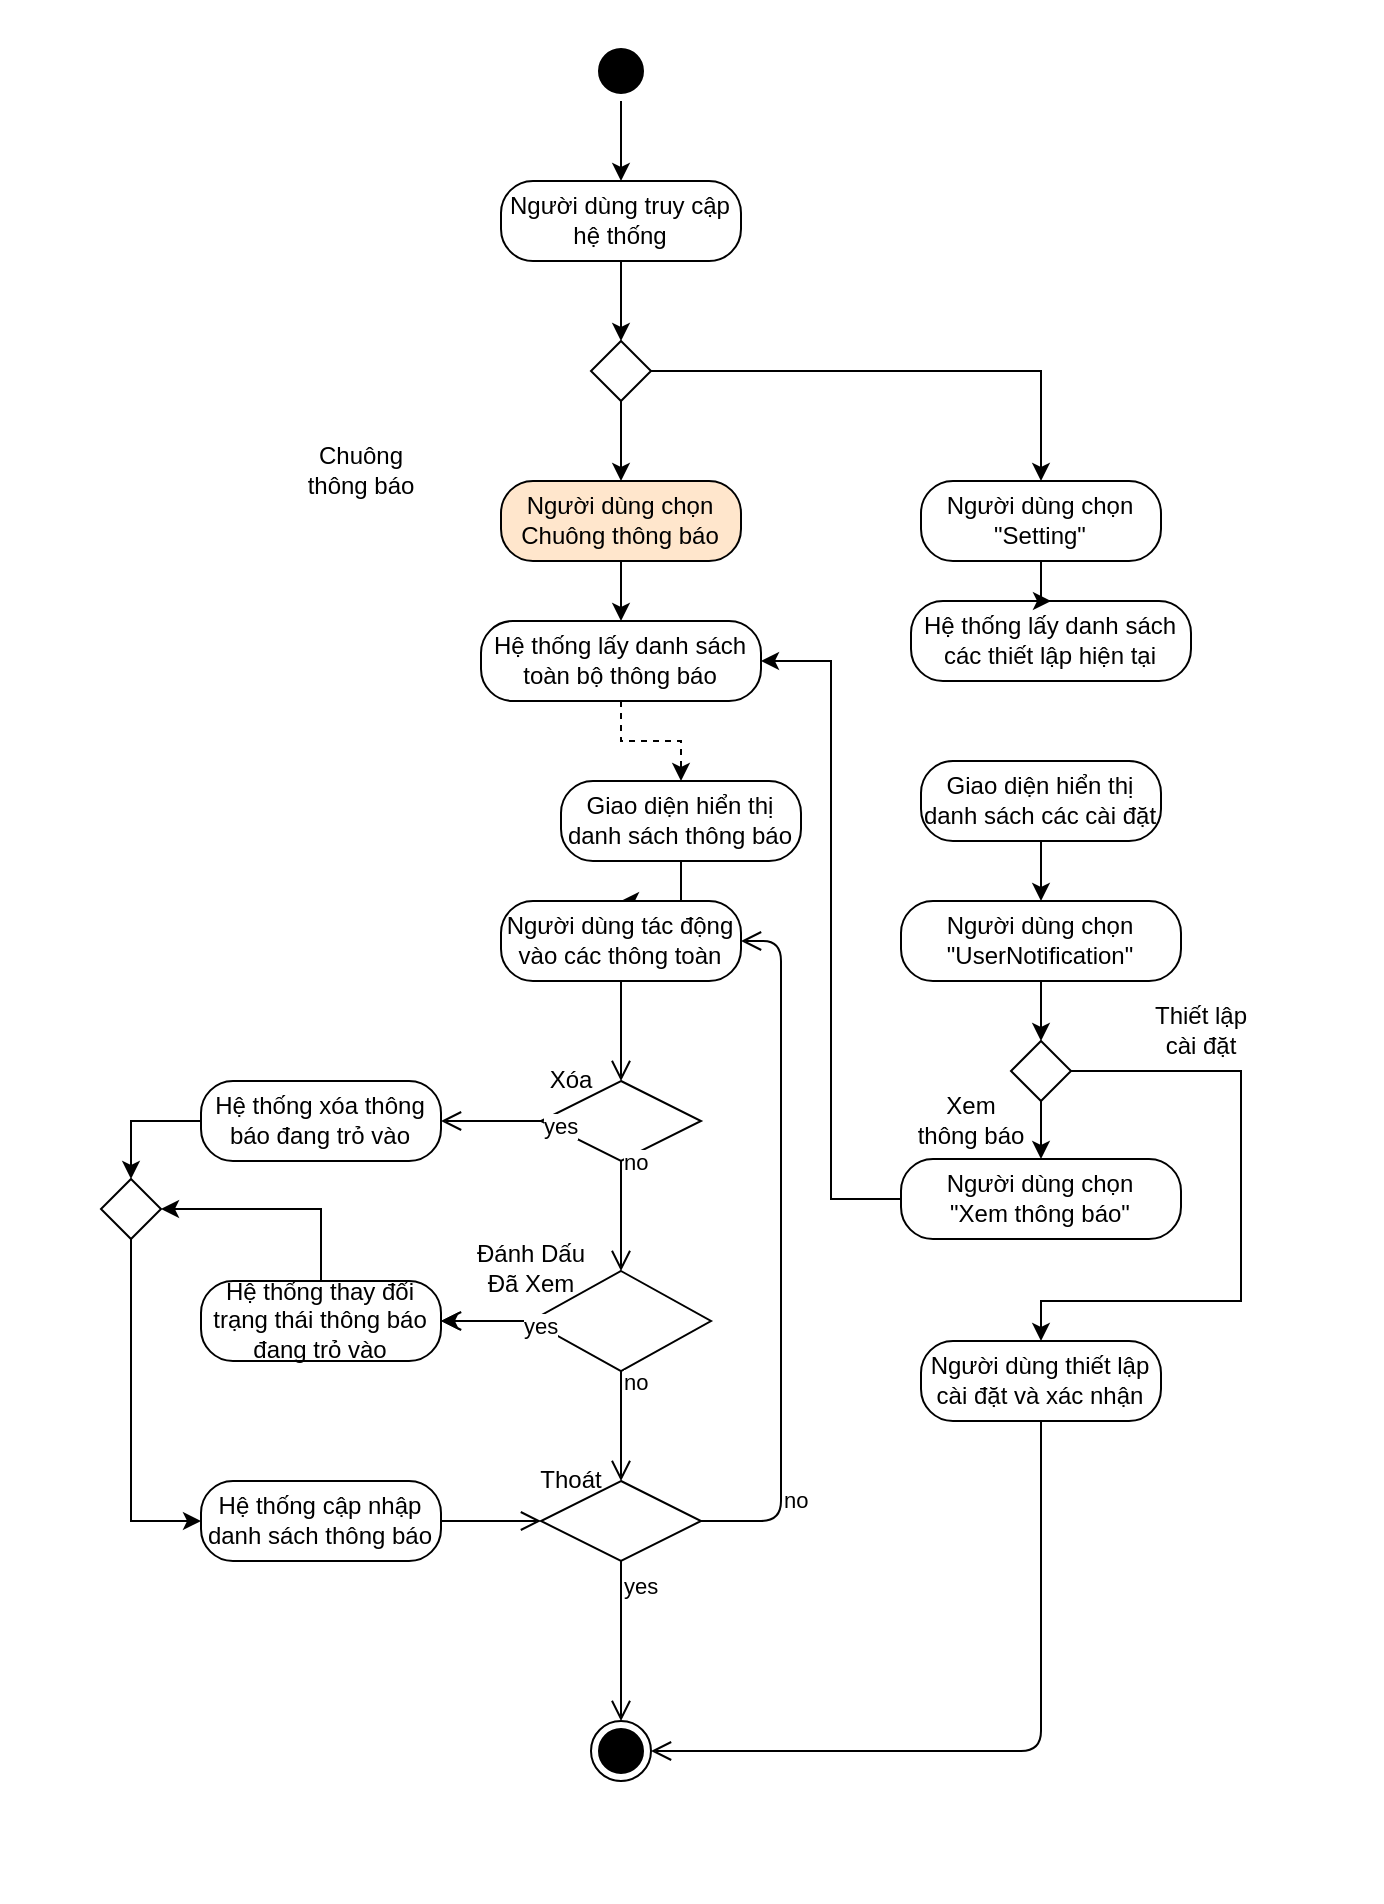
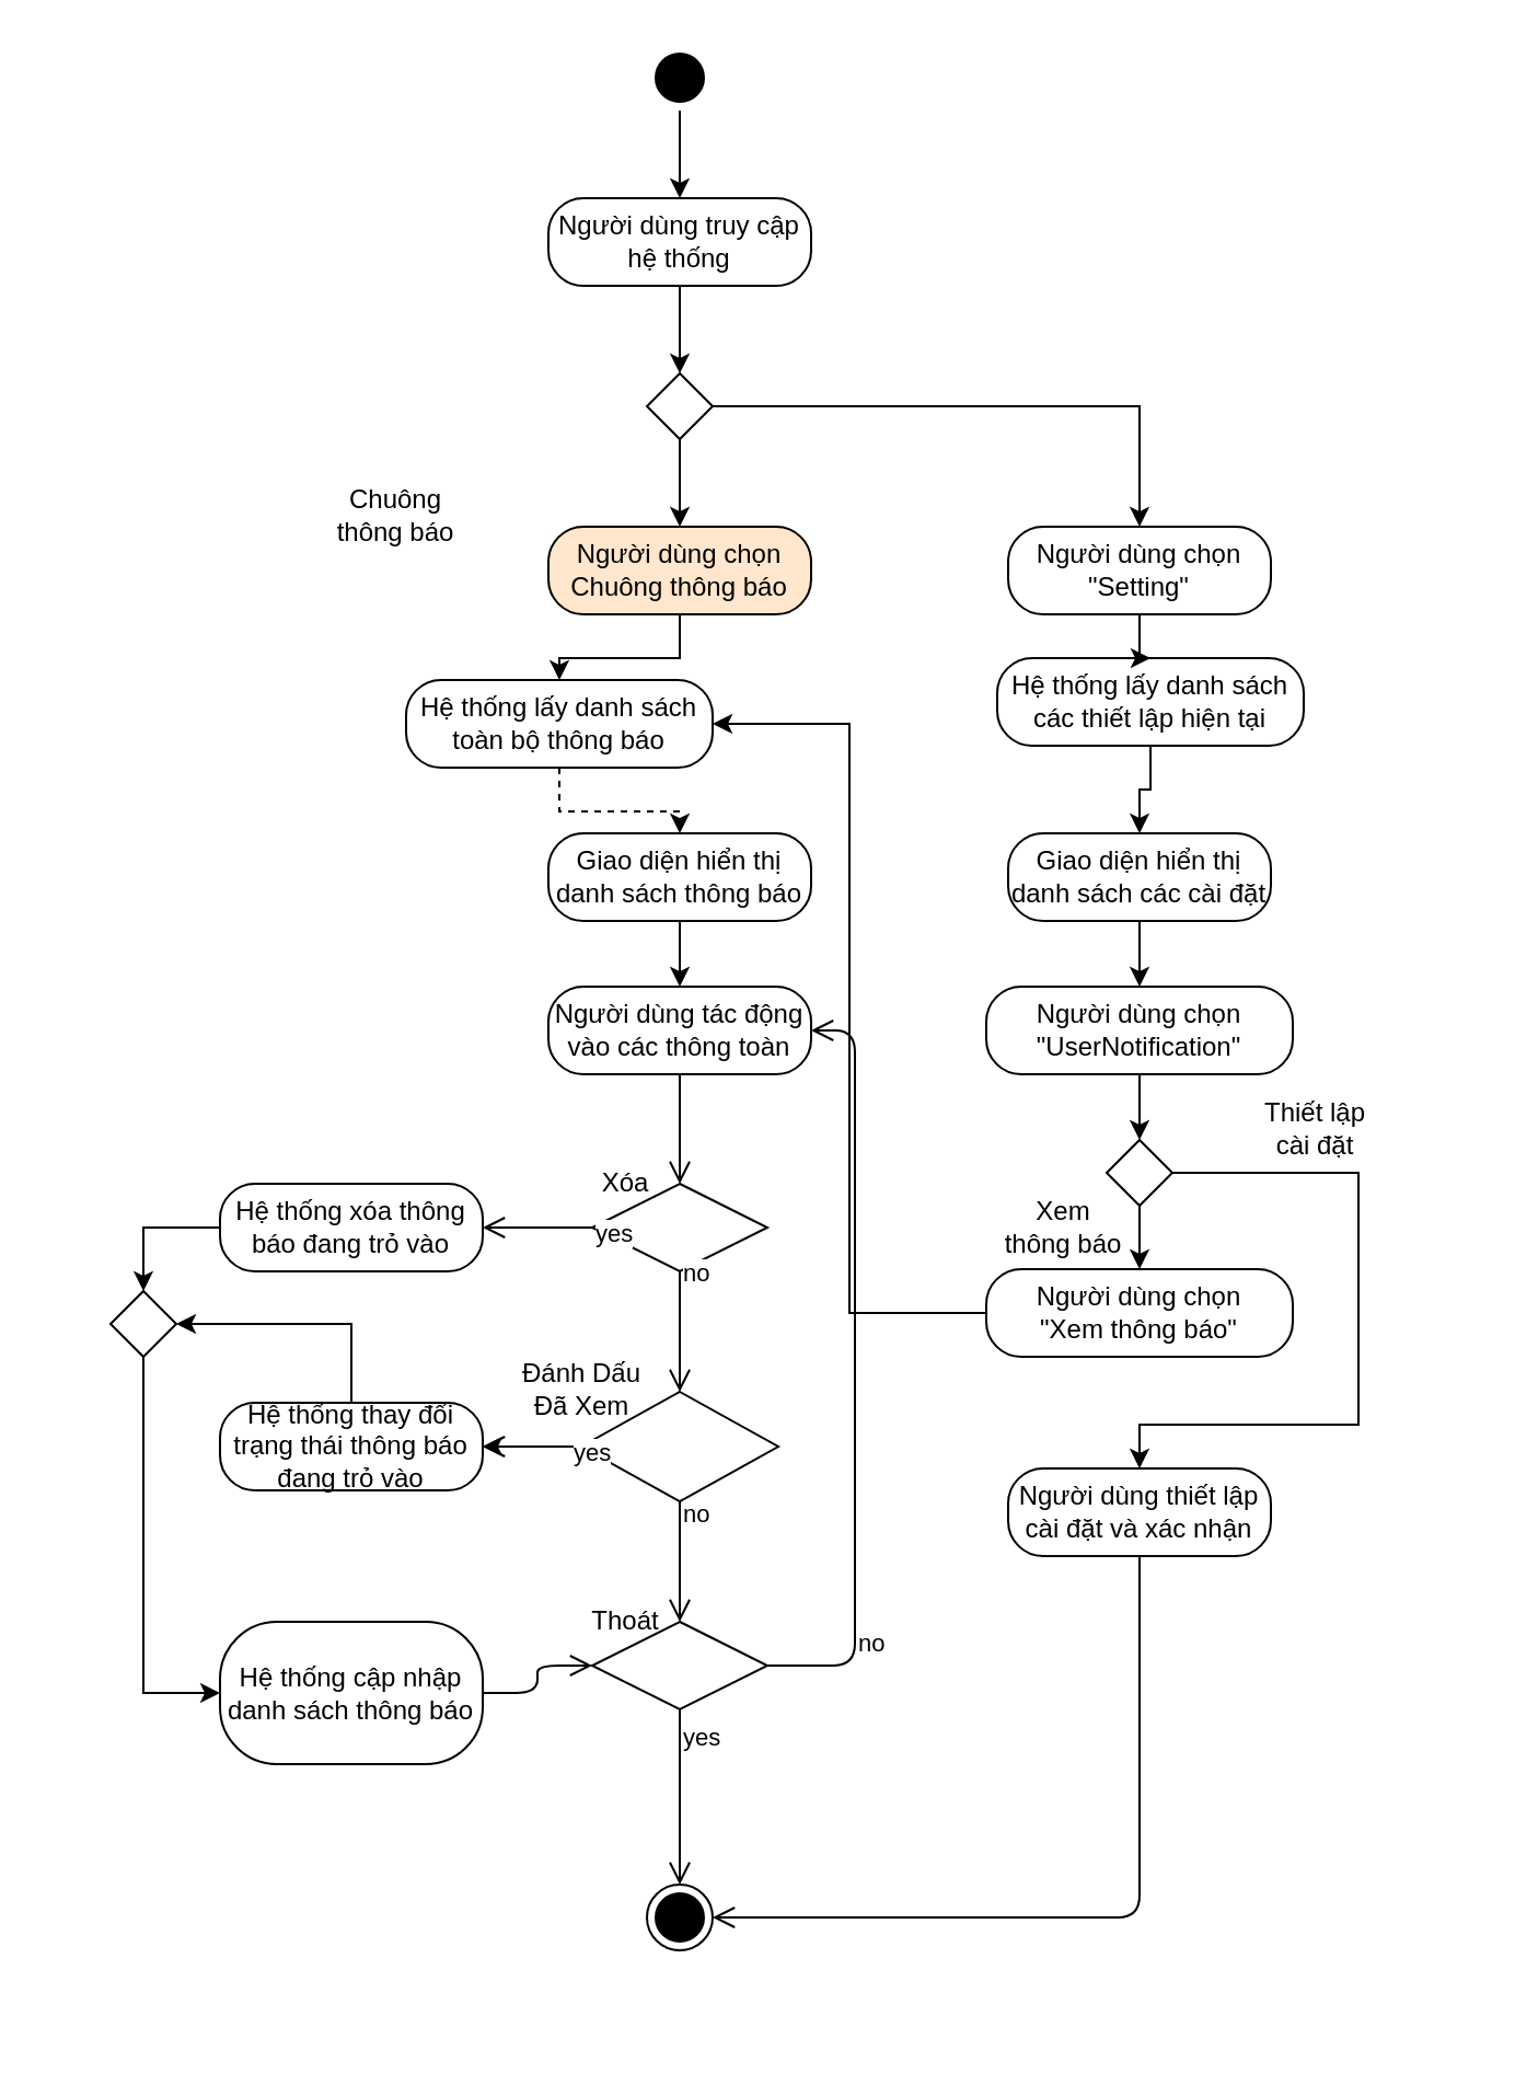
  <mxCell id="0" />
  <mxCell id="1" parent="0" />
  <mxCell id="2" value="" style="rounded=0;whiteSpace=wrap;html=1;strokeColor=none;" parent="1" vertex="1"><mxGeometry x="20" y="20" width="650" height="910" as="geometry" /></mxCell>
  <mxCell id="3" style="edgeStyle=orthogonalEdgeStyle;rounded=0;orthogonalLoop=1;jettySize=auto;html=1;" edge="1" parent="1" source="4" target="57"><mxGeometry relative="1" as="geometry" /></mxCell>
  <mxCell id="4" value="" style="ellipse;html=1;shape=startState;fillColor=#000000;" parent="1" vertex="1"><mxGeometry x="295" y="20" width="30" height="30" as="geometry" /></mxCell>
  <mxCell id="5" style="edgeStyle=orthogonalEdgeStyle;rounded=0;orthogonalLoop=1;jettySize=auto;html=1;entryX=0.5;entryY=0;entryDx=0;entryDy=0;dashed=1;" parent="1" source="6" target="8" edge="1"><mxGeometry relative="1" as="geometry" /></mxCell>
- <mxCell id="6" value="Hệ thống lấy danh sách toàn bộ thông báo" style="rounded=1;whiteSpace=wrap;html=1;arcSize=40;" parent="1" vertex="1"><mxGeometry x="240" y="310" width="140" height="40" as="geometry" /></mxCell>
+ <mxCell id="6" value="Hệ thống lấy danh sách toàn bộ thông báo" style="rounded=1;whiteSpace=wrap;html=1;arcSize=40;" parent="1" vertex="1"><mxGeometry x="185" y="310" width="140" height="40" as="geometry" /></mxCell>
  <mxCell id="7" style="edgeStyle=orthogonalEdgeStyle;rounded=0;orthogonalLoop=1;jettySize=auto;html=1;entryX=0.5;entryY=0;entryDx=0;entryDy=0;" parent="1" source="8" target="9" edge="1"><mxGeometry relative="1" as="geometry" /></mxCell>
- <mxCell id="8" value="Giao diện hiển thị danh sách thông báo" style="rounded=1;whiteSpace=wrap;html=1;arcSize=40;" parent="1" vertex="1"><mxGeometry x="280" y="390" width="120" height="40" as="geometry" /></mxCell>
+ <mxCell id="8" value="Giao diện hiển thị danh sách thông báo" style="rounded=1;whiteSpace=wrap;html=1;arcSize=40;" parent="1" vertex="1"><mxGeometry x="250" y="380" width="120" height="40" as="geometry" /></mxCell>
  <mxCell id="9" value="Người dùng tác động vào các thông toàn" style="rounded=1;whiteSpace=wrap;html=1;arcSize=40;" parent="1" vertex="1"><mxGeometry x="250" y="450" width="120" height="40" as="geometry" /></mxCell>
  <mxCell id="10" value="" style="edgeStyle=orthogonalEdgeStyle;html=1;verticalAlign=bottom;endArrow=open;endSize=8;entryX=0.5;entryY=0;entryDx=0;entryDy=0;" parent="1" source="9" target="11" edge="1"><mxGeometry relative="1" as="geometry"><mxPoint x="395" y="520" as="targetPoint" /></mxGeometry></mxCell>
  <mxCell id="11" value="" style="rhombus;whiteSpace=wrap;html=1;" parent="1" vertex="1"><mxGeometry x="270" y="540" width="80" height="40" as="geometry" /></mxCell>
  <mxCell id="12" value="no" style="edgeStyle=orthogonalEdgeStyle;html=1;align=left;verticalAlign=bottom;endArrow=open;endSize=8;" parent="1" source="11" target="23" edge="1"><mxGeometry x="-1" y="50" relative="1" as="geometry"><mxPoint x="740" y="560" as="targetPoint" /><mxPoint x="40" y="-20" as="offset" /></mxGeometry></mxCell>
  <mxCell id="13" value="yes" style="edgeStyle=orthogonalEdgeStyle;html=1;align=left;verticalAlign=top;endArrow=open;endSize=8;" parent="1" source="11" target="15" edge="1"><mxGeometry x="-1" y="-50" relative="1" as="geometry"><mxPoint x="395" y="640" as="targetPoint" /><mxPoint x="10" y="-30" as="offset" /></mxGeometry></mxCell>
  <mxCell id="14" value="" style="edgeStyle=orthogonalEdgeStyle;rounded=0;orthogonalLoop=1;jettySize=auto;html=1;" parent="1" source="15" target="25" edge="1"><mxGeometry relative="1" as="geometry" /></mxCell>
  <mxCell id="15" value="" style="rhombus;whiteSpace=wrap;html=1;" parent="1" vertex="1"><mxGeometry x="265" y="635" width="90" height="50" as="geometry" /></mxCell>
  <mxCell id="16" value="no" style="edgeStyle=orthogonalEdgeStyle;html=1;align=left;verticalAlign=bottom;endArrow=open;endSize=8;" parent="1" source="15" target="25" edge="1"><mxGeometry x="-1" y="60" relative="1" as="geometry"><mxPoint x="740" y="655" as="targetPoint" /><mxPoint x="45" y="-20" as="offset" /></mxGeometry></mxCell>
  <mxCell id="17" value="yes" style="edgeStyle=orthogonalEdgeStyle;html=1;align=left;verticalAlign=top;endArrow=open;endSize=8;" parent="1" source="15" target="18" edge="1"><mxGeometry x="-1" y="-61" relative="1" as="geometry"><mxPoint x="395" y="730" as="targetPoint" /><mxPoint x="11" y="-35" as="offset" /></mxGeometry></mxCell>
  <mxCell id="18" value="" style="rhombus;whiteSpace=wrap;html=1;" parent="1" vertex="1"><mxGeometry x="270" y="740" width="80" height="40" as="geometry" /></mxCell>
  <mxCell id="19" value="no" style="edgeStyle=orthogonalEdgeStyle;html=1;align=left;verticalAlign=bottom;endArrow=open;endSize=8;exitX=1;exitY=0.5;exitDx=0;exitDy=0;" parent="1" source="18" edge="1"><mxGeometry x="-0.768" relative="1" as="geometry"><mxPoint x="370" y="470" as="targetPoint" /><Array as="points"><mxPoint x="390" y="760" /><mxPoint x="390" y="470" /></Array><mxPoint as="offset" /></mxGeometry></mxCell>
  <mxCell id="20" value="yes" style="edgeStyle=orthogonalEdgeStyle;html=1;align=left;verticalAlign=top;endArrow=open;endSize=8;" parent="1" source="18" target="21" edge="1"><mxGeometry x="-1" relative="1" as="geometry"><mxPoint x="395" y="840" as="targetPoint" /></mxGeometry></mxCell>
  <mxCell id="21" value="" style="ellipse;html=1;shape=endState;fillColor=#000000;" parent="1" vertex="1"><mxGeometry x="295" y="860" width="30" height="30" as="geometry" /></mxCell>
  <mxCell id="22" style="edgeStyle=orthogonalEdgeStyle;rounded=0;orthogonalLoop=1;jettySize=auto;html=1;entryX=0.5;entryY=0;entryDx=0;entryDy=0;" parent="1" source="23" target="42" edge="1"><mxGeometry relative="1" as="geometry" /></mxCell>
  <mxCell id="23" value="Hệ thống xóa thông báo đang trỏ vào" style="rounded=1;whiteSpace=wrap;html=1;arcSize=40;" parent="1" vertex="1"><mxGeometry x="100" y="540" width="120" height="40" as="geometry" /></mxCell>
  <mxCell id="24" style="rounded=0;orthogonalLoop=1;jettySize=auto;html=1;entryX=1;entryY=0.5;entryDx=0;entryDy=0;exitX=0.5;exitY=0;exitDx=0;exitDy=0;edgeStyle=orthogonalEdgeStyle;" parent="1" source="25" target="42" edge="1"><mxGeometry relative="1" as="geometry" /></mxCell>
  <mxCell id="25" value="Hệ thống thay đổi trạng thái thông báo đang trỏ vào" style="rounded=1;whiteSpace=wrap;html=1;arcSize=40;" parent="1" vertex="1"><mxGeometry x="100" y="640" width="120" height="40" as="geometry" /></mxCell>
- <mxCell id="26" value="Hệ thống cập nhập danh sách thông báo" style="rounded=1;whiteSpace=wrap;html=1;arcSize=40;" parent="1" vertex="1"><mxGeometry x="100" y="740" width="120" height="40" as="geometry" /></mxCell>
+ <mxCell id="26" value="Hệ thống cập nhập danh sách thông báo" style="rounded=1;whiteSpace=wrap;html=1;arcSize=40;" parent="1" vertex="1"><mxGeometry x="100" y="740" width="120" height="65" as="geometry" /></mxCell>
  <mxCell id="27" value="" style="edgeStyle=orthogonalEdgeStyle;html=1;verticalAlign=bottom;endArrow=open;endSize=8;entryX=0;entryY=0.5;entryDx=0;entryDy=0;" parent="1" source="26" target="18" edge="1"><mxGeometry relative="1" as="geometry"><mxPoint x="354.883" y="760.411" as="targetPoint" /></mxGeometry></mxCell>
+ <mxCell id="28" style="edgeStyle=orthogonalEdgeStyle;rounded=0;orthogonalLoop=1;jettySize=auto;html=1;entryX=0.5;entryY=0;entryDx=0;entryDy=0;" parent="1" source="29" target="31" edge="1"><mxGeometry relative="1" as="geometry" /></mxCell>
  <mxCell id="29" value="Hệ thống lấy danh sách các thiết lập hiện tại" style="rounded=1;whiteSpace=wrap;html=1;arcSize=40;" parent="1" vertex="1"><mxGeometry x="455" y="300" width="140" height="40" as="geometry" /></mxCell>
  <mxCell id="30" style="edgeStyle=orthogonalEdgeStyle;rounded=0;orthogonalLoop=1;jettySize=auto;html=1;entryX=0.5;entryY=0;entryDx=0;entryDy=0;" parent="1" source="31" target="44" edge="1"><mxGeometry relative="1" as="geometry" /></mxCell>
  <mxCell id="31" value="Giao diện hiển thị danh sách các cài đặt" style="rounded=1;whiteSpace=wrap;html=1;arcSize=40;" parent="1" vertex="1"><mxGeometry x="460" y="380" width="120" height="40" as="geometry" /></mxCell>
  <mxCell id="32" value="Người dùng thiết lập cài đặt và xác nhận" style="rounded=1;whiteSpace=wrap;html=1;arcSize=40;" parent="1" vertex="1"><mxGeometry x="460" y="670" width="120" height="40" as="geometry" /></mxCell>
  <mxCell id="33" value="" style="html=1;verticalAlign=bottom;endArrow=open;endSize=8;entryX=1;entryY=0.5;entryDx=0;entryDy=0;edgeStyle=orthogonalEdgeStyle;exitX=0.5;exitY=1;exitDx=0;exitDy=0;" parent="1" source="32" target="21" edge="1"><mxGeometry relative="1" as="geometry"><mxPoint x="392.735" y="901.678" as="targetPoint" /><Array as="points"><mxPoint x="520" y="875" /></Array></mxGeometry></mxCell>
  <mxCell id="34" style="edgeStyle=orthogonalEdgeStyle;rounded=0;orthogonalLoop=1;jettySize=auto;html=1;entryX=0.5;entryY=0;entryDx=0;entryDy=0;" parent="1" source="36" target="40" edge="1"><mxGeometry relative="1" as="geometry" /></mxCell>
  <mxCell id="35" style="edgeStyle=orthogonalEdgeStyle;rounded=0;orthogonalLoop=1;jettySize=auto;html=1;entryX=0.5;entryY=0;entryDx=0;entryDy=0;" parent="1" source="36" target="38" edge="1"><mxGeometry relative="1" as="geometry" /></mxCell>
  <mxCell id="36" value="" style="rhombus;" parent="1" vertex="1"><mxGeometry x="295" y="170" width="30" height="30" as="geometry" /></mxCell>
  <mxCell id="37" style="edgeStyle=orthogonalEdgeStyle;rounded=0;orthogonalLoop=1;jettySize=auto;html=1;entryX=0.5;entryY=0;entryDx=0;entryDy=0;" parent="1" source="38" target="6" edge="1"><mxGeometry relative="1" as="geometry" /></mxCell>
  <mxCell id="38" value="Người dùng chọn Chuông thông báo" style="rounded=1;whiteSpace=wrap;html=1;arcSize=40;fillColor=#ffe6cc;" parent="1" vertex="1"><mxGeometry x="250" y="240" width="120" height="40" as="geometry" /></mxCell>
  <mxCell id="39" style="edgeStyle=orthogonalEdgeStyle;rounded=0;orthogonalLoop=1;jettySize=auto;html=1;entryX=0.5;entryY=0;entryDx=0;entryDy=0;" parent="1" source="40" target="29" edge="1"><mxGeometry relative="1" as="geometry" /></mxCell>
  <mxCell id="40" value="Người dùng chọn &quot;Setting&quot;" style="rounded=1;whiteSpace=wrap;html=1;arcSize=40;" parent="1" vertex="1"><mxGeometry x="460" y="240" width="120" height="40" as="geometry" /></mxCell>
  <mxCell id="41" style="edgeStyle=orthogonalEdgeStyle;rounded=0;orthogonalLoop=1;jettySize=auto;html=1;entryX=0;entryY=0.5;entryDx=0;entryDy=0;exitX=0.5;exitY=1;exitDx=0;exitDy=0;" parent="1" source="42" target="26" edge="1"><mxGeometry relative="1" as="geometry" /></mxCell>
  <mxCell id="42" value="" style="rhombus;" parent="1" vertex="1"><mxGeometry x="50" y="589" width="30" height="30" as="geometry" /></mxCell>
  <mxCell id="43" style="edgeStyle=orthogonalEdgeStyle;rounded=0;orthogonalLoop=1;jettySize=auto;html=1;entryX=0.5;entryY=0;entryDx=0;entryDy=0;" parent="1" source="44" target="49" edge="1"><mxGeometry relative="1" as="geometry" /></mxCell>
  <mxCell id="44" value="Người dùng chọn &quot;UserNotification&quot;" style="rounded=1;whiteSpace=wrap;html=1;arcSize=40;" parent="1" vertex="1"><mxGeometry x="450" y="450" width="140" height="40" as="geometry" /></mxCell>
  <mxCell id="45" style="edgeStyle=orthogonalEdgeStyle;rounded=0;orthogonalLoop=1;jettySize=auto;html=1;entryX=1;entryY=0.5;entryDx=0;entryDy=0;" parent="1" source="46" target="6" edge="1"><mxGeometry relative="1" as="geometry" /></mxCell>
  <mxCell id="46" value="Người dùng chọn &lt;br&gt;&quot;Xem thông báo&quot;" style="rounded=1;whiteSpace=wrap;html=1;arcSize=40;" parent="1" vertex="1"><mxGeometry x="450" y="579" width="140" height="40" as="geometry" /></mxCell>
  <mxCell id="47" style="edgeStyle=orthogonalEdgeStyle;rounded=0;orthogonalLoop=1;jettySize=auto;html=1;entryX=0.5;entryY=0;entryDx=0;entryDy=0;" parent="1" source="49" target="46" edge="1"><mxGeometry relative="1" as="geometry" /></mxCell>
  <mxCell id="48" style="edgeStyle=orthogonalEdgeStyle;rounded=0;orthogonalLoop=1;jettySize=auto;html=1;entryX=0.5;entryY=0;entryDx=0;entryDy=0;" parent="1" source="49" target="32" edge="1"><mxGeometry relative="1" as="geometry"><Array as="points"><mxPoint x="620" y="535" /><mxPoint x="620" y="650" /><mxPoint x="520" y="650" /></Array></mxGeometry></mxCell>
  <mxCell id="49" value="" style="rhombus;" parent="1" vertex="1"><mxGeometry x="505" y="520" width="30" height="30" as="geometry" /></mxCell>
  <mxCell id="50" value="Chuông&lt;br&gt;thông báo" style="text;html=1;align=center;verticalAlign=middle;resizable=0;points=[];autosize=1;" parent="1" vertex="1"><mxGeometry x="145" y="220" width="70" height="30" as="geometry" /></mxCell>
  <mxCell id="51" value="Thoát" style="text;html=1;align=center;verticalAlign=middle;resizable=0;points=[];autosize=1;" parent="1" vertex="1"><mxGeometry x="260" y="730" width="50" height="20" as="geometry" /></mxCell>
  <mxCell id="52" value="Đánh Dấu&lt;br&gt;Đã Xem" style="text;html=1;align=center;verticalAlign=middle;resizable=0;points=[];autosize=1;" parent="1" vertex="1"><mxGeometry x="230" y="619" width="70" height="30" as="geometry" /></mxCell>
  <mxCell id="53" value="Xóa&lt;br&gt;" style="text;html=1;align=center;verticalAlign=middle;resizable=0;points=[];autosize=1;" parent="1" vertex="1"><mxGeometry x="265" y="530" width="40" height="20" as="geometry" /></mxCell>
  <mxCell id="54" value="Xem&lt;br&gt;thông báo" style="text;html=1;align=center;verticalAlign=middle;resizable=0;points=[];autosize=1;" parent="1" vertex="1"><mxGeometry x="450" y="545" width="70" height="30" as="geometry" /></mxCell>
  <mxCell id="55" value="Thiết lập&lt;br&gt;cài đặt" style="text;html=1;align=center;verticalAlign=middle;resizable=0;points=[];autosize=1;" parent="1" vertex="1"><mxGeometry x="570" y="500" width="60" height="30" as="geometry" /></mxCell>
  <mxCell id="56" style="edgeStyle=orthogonalEdgeStyle;rounded=0;orthogonalLoop=1;jettySize=auto;html=1;entryX=0.5;entryY=0;entryDx=0;entryDy=0;" edge="1" parent="1" source="57" target="36"><mxGeometry relative="1" as="geometry" /></mxCell>
  <mxCell id="57" value="Người dùng truy cập&lt;br&gt;hệ thống" style="rounded=1;whiteSpace=wrap;html=1;arcSize=40;" vertex="1" parent="1"><mxGeometry x="250" y="90" width="120" height="40" as="geometry" /></mxCell>
